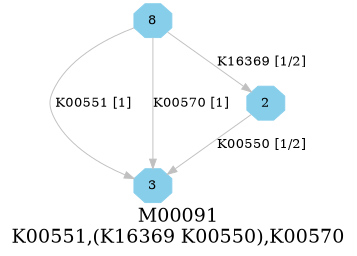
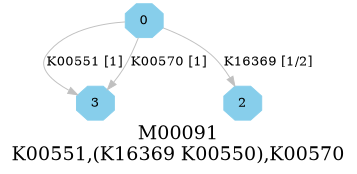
  digraph {
    fontsize=20
    label="M00091\nK00551,(K16369 K00550),K00570"
    node [color=skyblue shape=octagon style=filled]
    edge [color=grey]
-   0 [height=.3 width=.3 label=8]
+   0 [height=.3 width=.3]
    n2 [height=.3 label=3 width=.3]
    2 [height=.3 width=.3]
    subgraph sub_1 {
      0
      n2
      2
    }
    0 -> n2 [label="K00551 [1]"]
    0 -> n2 [label="K00570 [1]"]
    0 -> 2 [label="K16369 [1/2]"]
-   2 -> n2 [label="K00550 [1/2]"]
  }
